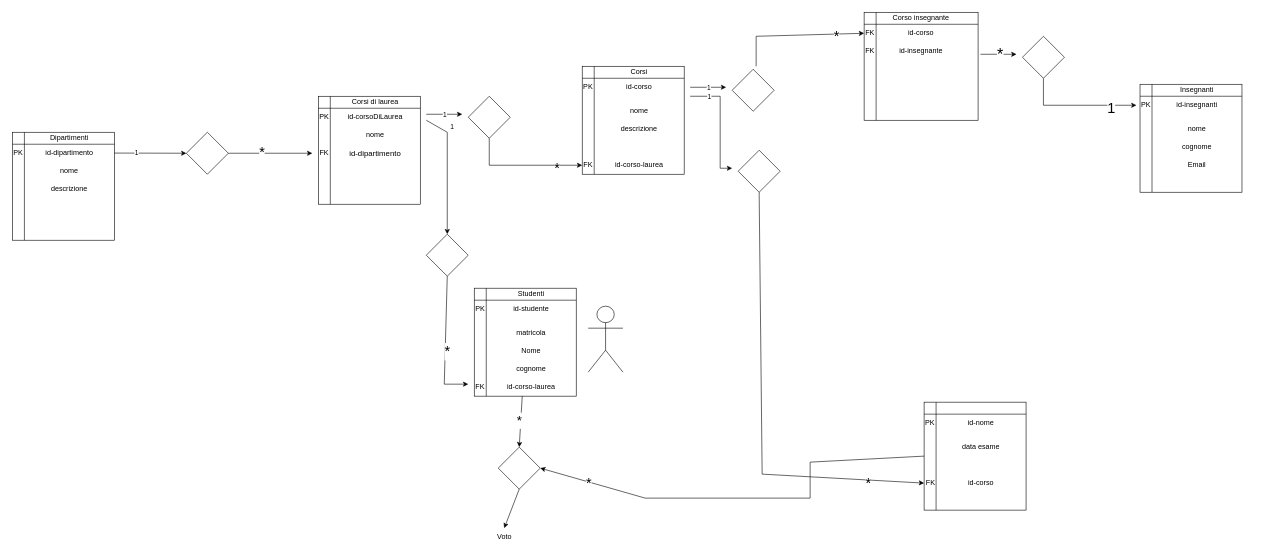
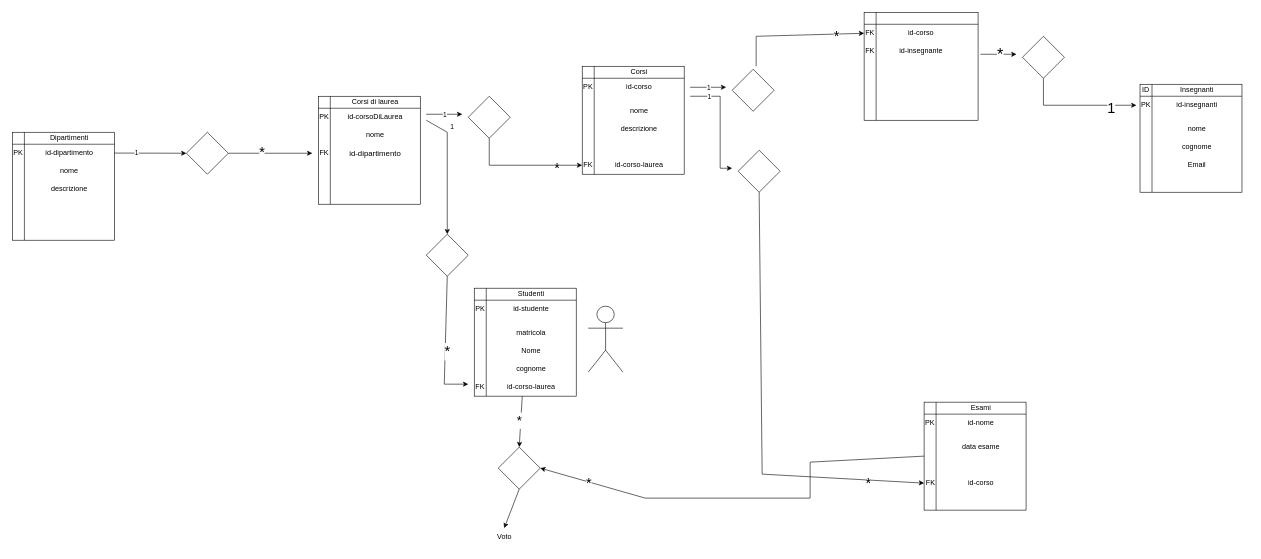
  <mxCell id="0" />
  <mxCell id="1" parent="0" />
  <mxCell id="2" value="" style="group" vertex="1" connectable="0" parent="1"><mxGeometry x="20" y="220" width="180" height="180" as="geometry" /></mxCell>
  <mxCell id="3" value="" style="shape=internalStorage;whiteSpace=wrap;html=1;backgroundOutline=1;" vertex="1" parent="2"><mxGeometry width="170" height="180" as="geometry" /></mxCell>
  <mxCell id="4" value="id-dipartimento" style="text;html=1;align=center;verticalAlign=middle;whiteSpace=wrap;rounded=0;" vertex="1" parent="2"><mxGeometry x="20" y="20" width="150" height="30" as="geometry" /></mxCell>
  <mxCell id="5" value="nome" style="text;html=1;align=center;verticalAlign=middle;whiteSpace=wrap;rounded=0;" vertex="1" parent="2"><mxGeometry x="20" y="50" width="150" height="30" as="geometry" /></mxCell>
  <mxCell id="6" value="descrizione" style="text;html=1;align=center;verticalAlign=middle;whiteSpace=wrap;rounded=0;" vertex="1" parent="2"><mxGeometry x="20" y="80" width="150" height="30" as="geometry" /></mxCell>
  <mxCell id="7" value="PK" style="text;html=1;align=center;verticalAlign=middle;whiteSpace=wrap;rounded=0;" vertex="1" parent="2"><mxGeometry y="20" width="20" height="30" as="geometry" /></mxCell>
  <mxCell id="8" value="Dipartimenti" style="text;html=1;align=center;verticalAlign=middle;whiteSpace=wrap;rounded=0;" vertex="1" parent="2"><mxGeometry x="20" width="150" height="20" as="geometry" /></mxCell>
  <mxCell id="9" value="" style="endArrow=classic;html=1;rounded=0;entryX=0;entryY=0.5;entryDx=0;entryDy=0;" edge="1" parent="2" target="30"><mxGeometry width="50" height="50" relative="1" as="geometry"><mxPoint x="170" y="34.71" as="sourcePoint" /><mxPoint x="230" y="34.71" as="targetPoint" /><Array as="points" /></mxGeometry></mxCell>
  <mxCell id="10" value="1" style="edgeLabel;html=1;align=center;verticalAlign=middle;resizable=0;points=[];fontSize=11;" vertex="1" connectable="0" parent="9"><mxGeometry x="-0.805" y="1" relative="1" as="geometry"><mxPoint x="24" y="1" as="offset" /></mxGeometry></mxCell>
  <mxCell id="11" value="" style="group" connectable="0" vertex="1" parent="1"><mxGeometry x="530" y="160" width="180" height="180" as="geometry" /></mxCell>
  <mxCell id="12" value="" style="shape=internalStorage;whiteSpace=wrap;html=1;backgroundOutline=1;" vertex="1" parent="11"><mxGeometry width="170" height="180" as="geometry" /></mxCell>
  <mxCell id="13" value="id-corsoDiLaurea" style="text;html=1;align=center;verticalAlign=middle;whiteSpace=wrap;rounded=0;" vertex="1" parent="11"><mxGeometry x="20" y="20" width="150" height="30" as="geometry" /></mxCell>
  <mxCell id="14" value="nome" style="text;html=1;align=center;verticalAlign=middle;whiteSpace=wrap;rounded=0;fontStyle=0" vertex="1" parent="11"><mxGeometry x="20" y="50" width="150" height="30" as="geometry" /></mxCell>
  <mxCell id="15" value="&lt;font size=&quot;2&quot; face=&quot;Verdana, Arial, Helvetica, sans-serif&quot;&gt;&lt;span style=&quot;background-color: rgb(255, 255, 255);&quot;&gt;id-dipartimento&lt;/span&gt;&lt;/font&gt;" style="text;html=1;align=center;verticalAlign=middle;whiteSpace=wrap;rounded=0;fontStyle=0" vertex="1" parent="11"><mxGeometry x="20" y="80" width="150" height="30" as="geometry" /></mxCell>
  <mxCell id="16" value="PK" style="text;html=1;align=center;verticalAlign=middle;whiteSpace=wrap;rounded=0;" vertex="1" parent="11"><mxGeometry y="20" width="20" height="30" as="geometry" /></mxCell>
  <mxCell id="17" value="FK" style="text;html=1;align=center;verticalAlign=middle;whiteSpace=wrap;rounded=0;" vertex="1" parent="11"><mxGeometry y="80" width="20" height="30" as="geometry" /></mxCell>
  <mxCell id="18" value="Corsi di laurea" style="text;html=1;align=center;verticalAlign=middle;whiteSpace=wrap;rounded=0;" vertex="1" parent="11"><mxGeometry x="20" width="150" height="20" as="geometry" /></mxCell>
  <mxCell id="19" value="" style="group" connectable="0" vertex="1" parent="1"><mxGeometry x="970" y="110" width="180" height="180" as="geometry" /></mxCell>
  <mxCell id="20" value="" style="shape=internalStorage;whiteSpace=wrap;html=1;backgroundOutline=1;" vertex="1" parent="19"><mxGeometry width="170" height="180" as="geometry" /></mxCell>
  <mxCell id="21" value="id-corso" style="text;html=1;align=center;verticalAlign=middle;whiteSpace=wrap;rounded=0;" vertex="1" parent="19"><mxGeometry x="20" y="20" width="150" height="30" as="geometry" /></mxCell>
  <mxCell id="22" value="id-corso-laurea" style="text;html=1;align=center;verticalAlign=middle;whiteSpace=wrap;rounded=0;" vertex="1" parent="19"><mxGeometry x="20" y="150" width="150" height="30" as="geometry" /></mxCell>
  <mxCell id="23" value="PK" style="text;html=1;align=center;verticalAlign=middle;whiteSpace=wrap;rounded=0;" vertex="1" parent="19"><mxGeometry y="20" width="20" height="30" as="geometry" /></mxCell>
  <mxCell id="24" value="FK" style="text;html=1;align=center;verticalAlign=middle;whiteSpace=wrap;rounded=0;" vertex="1" parent="19"><mxGeometry y="150" width="20" height="30" as="geometry" /></mxCell>
  <mxCell id="25" value="Corsi" style="text;html=1;align=center;verticalAlign=middle;whiteSpace=wrap;rounded=0;" vertex="1" parent="19"><mxGeometry x="20" width="150" height="20" as="geometry" /></mxCell>
  <mxCell id="26" value="nome" style="text;html=1;align=center;verticalAlign=middle;whiteSpace=wrap;rounded=0;" vertex="1" parent="19"><mxGeometry x="20" y="60" width="150" height="30" as="geometry" /></mxCell>
  <mxCell id="27" value="descrizione" style="text;html=1;align=center;verticalAlign=middle;whiteSpace=wrap;rounded=0;" vertex="1" parent="19"><mxGeometry x="20" y="90" width="150" height="30" as="geometry" /></mxCell>
  <mxCell id="28" value="" style="endArrow=classic;html=1;rounded=0;exitX=1;exitY=0.5;exitDx=0;exitDy=0;" edge="1" parent="1" source="30"><mxGeometry width="50" height="50" relative="1" as="geometry"><mxPoint x="298.36" y="290" as="sourcePoint" /><mxPoint x="520" y="255" as="targetPoint" /><Array as="points" /></mxGeometry></mxCell>
  <mxCell id="29" value="*" style="edgeLabel;html=1;align=center;verticalAlign=middle;resizable=0;points=[];spacing=2;fontSize=24;" vertex="1" connectable="0" parent="28"><mxGeometry x="0.816" y="-2" relative="1" as="geometry"><mxPoint x="-72" y="-5" as="offset" /></mxGeometry></mxCell>
  <mxCell id="30" value="" style="rhombus;whiteSpace=wrap;html=1;" vertex="1" parent="1"><mxGeometry x="310" y="220" width="70" height="70" as="geometry" /></mxCell>
  <mxCell id="31" value="" style="endArrow=classic;html=1;rounded=0;entryX=0;entryY=0.5;entryDx=0;entryDy=0;" edge="1" parent="1"><mxGeometry width="50" height="50" relative="1" as="geometry"><mxPoint x="710" y="190" as="sourcePoint" /><mxPoint x="770" y="190" as="targetPoint" /><Array as="points" /></mxGeometry></mxCell>
  <mxCell id="32" value="1" style="edgeLabel;html=1;align=center;verticalAlign=middle;resizable=0;points=[];fontSize=11;" vertex="1" connectable="0" parent="31"><mxGeometry x="-0.805" y="1" relative="1" as="geometry"><mxPoint x="24" y="1" as="offset" /></mxGeometry></mxCell>
  <mxCell id="33" value="" style="rhombus;whiteSpace=wrap;html=1;" vertex="1" parent="1"><mxGeometry x="780" y="160" width="70" height="70" as="geometry" /></mxCell>
  <mxCell id="34" value="" style="endArrow=classic;html=1;rounded=0;exitX=0.5;exitY=1;exitDx=0;exitDy=0;entryX=0;entryY=0.5;entryDx=0;entryDy=0;" edge="1" parent="1" source="33" target="24"><mxGeometry width="50" height="50" relative="1" as="geometry"><mxPoint x="860" y="197" as="sourcePoint" /><mxPoint x="960" y="195" as="targetPoint" /><Array as="points"><mxPoint x="815" y="275" /></Array></mxGeometry></mxCell>
  <mxCell id="35" value="*" style="edgeLabel;html=1;align=center;verticalAlign=middle;resizable=0;points=[];spacing=2;fontSize=24;" vertex="1" connectable="0" parent="34"><mxGeometry x="0.816" y="-2" relative="1" as="geometry"><mxPoint x="-25" y="2" as="offset" /></mxGeometry></mxCell>
  <mxCell id="36" value="" style="group" connectable="0" vertex="1" parent="1"><mxGeometry x="1150" y="115" width="260" height="115" as="geometry" /></mxCell>
  <mxCell id="37" value="" style="endArrow=classic;html=1;rounded=0;entryX=0;entryY=0.5;entryDx=0;entryDy=0;" edge="1" parent="36"><mxGeometry width="50" height="50" relative="1" as="geometry"><mxPoint y="30" as="sourcePoint" /><mxPoint x="60" y="30" as="targetPoint" /><Array as="points" /></mxGeometry></mxCell>
  <mxCell id="38" value="1" style="edgeLabel;html=1;align=center;verticalAlign=middle;resizable=0;points=[];fontSize=11;" connectable="0" vertex="1" parent="37"><mxGeometry x="-0.805" y="1" relative="1" as="geometry"><mxPoint x="24" y="1" as="offset" /></mxGeometry></mxCell>
  <mxCell id="39" value="" style="rhombus;whiteSpace=wrap;html=1;" vertex="1" parent="36"><mxGeometry x="70" width="70" height="70" as="geometry" /></mxCell>
  <mxCell id="40" value="" style="endArrow=classic;html=1;rounded=0;entryX=0;entryY=0.5;entryDx=0;entryDy=0;" edge="1" parent="36"><mxGeometry width="50" height="50" relative="1" as="geometry"><mxPoint x="110" y="-5" as="sourcePoint" /><mxPoint x="290" y="-60" as="targetPoint" /><Array as="points"><mxPoint x="110" y="-55" /></Array></mxGeometry></mxCell>
  <mxCell id="41" value="*" style="edgeLabel;html=1;align=center;verticalAlign=middle;resizable=0;points=[];spacing=2;fontSize=24;" connectable="0" vertex="1" parent="40"><mxGeometry x="0.816" y="-2" relative="1" as="geometry"><mxPoint x="-25" y="2" as="offset" /></mxGeometry></mxCell>
  <mxCell id="42" value="" style="group" connectable="0" vertex="1" parent="1"><mxGeometry x="1634" y="60" width="260" height="115" as="geometry" /></mxCell>
  <mxCell id="43" value="" style="endArrow=classic;html=1;rounded=0;entryX=0;entryY=0.5;entryDx=0;entryDy=0;" edge="1" parent="42"><mxGeometry width="50" height="50" relative="1" as="geometry"><mxPoint y="30" as="sourcePoint" /><mxPoint x="60" y="30" as="targetPoint" /><Array as="points" /></mxGeometry></mxCell>
  <mxCell id="44" value="1" style="edgeLabel;html=1;align=center;verticalAlign=middle;resizable=0;points=[];fontSize=11;" connectable="0" vertex="1" parent="43"><mxGeometry x="-0.805" y="1" relative="1" as="geometry"><mxPoint x="24" y="1" as="offset" /></mxGeometry></mxCell>
  <mxCell id="45" value="&lt;font style=&quot;font-size: 27px;&quot;&gt;*&lt;/font&gt;" style="edgeLabel;html=1;align=center;verticalAlign=middle;resizable=0;points=[];" connectable="0" vertex="1" parent="43"><mxGeometry x="0.052" relative="1" as="geometry"><mxPoint as="offset" /></mxGeometry></mxCell>
  <mxCell id="46" value="" style="rhombus;whiteSpace=wrap;html=1;" vertex="1" parent="42"><mxGeometry x="70" width="70" height="70" as="geometry" /></mxCell>
  <mxCell id="47" value="" style="endArrow=classic;html=1;rounded=0;exitX=0.5;exitY=1;exitDx=0;exitDy=0;entryX=0;entryY=0.5;entryDx=0;entryDy=0;" edge="1" parent="42" source="46"><mxGeometry width="50" height="50" relative="1" as="geometry"><mxPoint x="150" y="37" as="sourcePoint" /><mxPoint x="260" y="115" as="targetPoint" /><Array as="points"><mxPoint x="105" y="115" /></Array></mxGeometry></mxCell>
  <mxCell id="48" value="1" style="edgeLabel;html=1;align=center;verticalAlign=middle;resizable=0;points=[];spacing=2;fontSize=24;" connectable="0" vertex="1" parent="47"><mxGeometry x="0.816" y="-2" relative="1" as="geometry"><mxPoint x="-25" y="2" as="offset" /></mxGeometry></mxCell>
  <mxCell id="49" value="" style="group" connectable="0" vertex="1" parent="1"><mxGeometry x="1440" y="20" width="190" height="180" as="geometry" /></mxCell>
  <mxCell id="50" value="" style="shape=internalStorage;whiteSpace=wrap;html=1;backgroundOutline=1;" vertex="1" parent="49"><mxGeometry width="190" height="180" as="geometry" /></mxCell>
  <mxCell id="51" value="id-corso" style="text;html=1;align=center;verticalAlign=middle;whiteSpace=wrap;rounded=0;" vertex="1" parent="49"><mxGeometry x="20" y="20" width="150" height="30" as="geometry" /></mxCell>
- <mxCell id="52" value="Corso insegnante" style="text;html=1;align=center;verticalAlign=middle;whiteSpace=wrap;rounded=0;" vertex="1" parent="49"><mxGeometry x="20" width="150" height="20" as="geometry" /></mxCell>
  <mxCell id="53" value="id-insegnante" style="text;html=1;align=center;verticalAlign=middle;whiteSpace=wrap;rounded=0;" vertex="1" parent="49"><mxGeometry x="20" y="50" width="150" height="30" as="geometry" /></mxCell>
  <mxCell id="54" value="FK" style="text;html=1;align=center;verticalAlign=middle;whiteSpace=wrap;rounded=0;" vertex="1" parent="49"><mxGeometry y="50" width="20" height="30" as="geometry" /></mxCell>
  <mxCell id="55" value="FK" style="text;html=1;align=center;verticalAlign=middle;whiteSpace=wrap;rounded=0;" vertex="1" parent="49"><mxGeometry y="20" width="20" height="30" as="geometry" /></mxCell>
  <mxCell id="56" value="" style="group" connectable="0" vertex="1" parent="1"><mxGeometry x="1900" y="140" width="180" height="180" as="geometry" /></mxCell>
  <mxCell id="57" value="" style="shape=internalStorage;whiteSpace=wrap;html=1;backgroundOutline=1;" vertex="1" parent="56"><mxGeometry width="170" height="180" as="geometry" /></mxCell>
  <mxCell id="58" value="id-insegnanti" style="text;html=1;align=center;verticalAlign=middle;whiteSpace=wrap;rounded=0;" vertex="1" parent="56"><mxGeometry x="20" y="20" width="150" height="30" as="geometry" /></mxCell>
  <mxCell id="59" value="PK" style="text;html=1;align=center;verticalAlign=middle;whiteSpace=wrap;rounded=0;" vertex="1" parent="56"><mxGeometry y="20" width="20" height="30" as="geometry" /></mxCell>
+ <mxCell id="60" value="ID" style="text;html=1;align=center;verticalAlign=middle;whiteSpace=wrap;rounded=0;" vertex="1" parent="56"><mxGeometry width="20" height="20" as="geometry" /></mxCell>
  <mxCell id="61" value="Insegnanti" style="text;html=1;align=center;verticalAlign=middle;whiteSpace=wrap;rounded=0;" vertex="1" parent="56"><mxGeometry x="20" width="150" height="20" as="geometry" /></mxCell>
  <mxCell id="62" value="nome" style="text;html=1;align=center;verticalAlign=middle;whiteSpace=wrap;rounded=0;" vertex="1" parent="56"><mxGeometry x="20" y="60" width="150" height="30" as="geometry" /></mxCell>
  <mxCell id="63" value="cognome" style="text;html=1;align=center;verticalAlign=middle;whiteSpace=wrap;rounded=0;" vertex="1" parent="56"><mxGeometry x="20" y="90" width="150" height="30" as="geometry" /></mxCell>
  <mxCell id="64" value="Email" style="text;html=1;align=center;verticalAlign=middle;whiteSpace=wrap;rounded=0;" vertex="1" parent="56"><mxGeometry x="20" y="120" width="150" height="30" as="geometry" /></mxCell>
  <mxCell id="65" value="" style="group" connectable="0" vertex="1" parent="1"><mxGeometry x="1540" y="670" width="180" height="180" as="geometry" /></mxCell>
  <mxCell id="66" value="" style="shape=internalStorage;whiteSpace=wrap;html=1;backgroundOutline=1;" vertex="1" parent="65"><mxGeometry width="170" height="180" as="geometry" /></mxCell>
  <mxCell id="67" value="id-nome" style="text;html=1;align=center;verticalAlign=middle;whiteSpace=wrap;rounded=0;" vertex="1" parent="65"><mxGeometry x="20" y="20" width="150" height="30" as="geometry" /></mxCell>
  <mxCell id="68" value="PK" style="text;html=1;align=center;verticalAlign=middle;whiteSpace=wrap;rounded=0;" vertex="1" parent="65"><mxGeometry y="20" width="20" height="30" as="geometry" /></mxCell>
+ <mxCell id="69" value="Esami" style="text;html=1;align=center;verticalAlign=middle;whiteSpace=wrap;rounded=0;" vertex="1" parent="65"><mxGeometry x="20" width="150" height="20" as="geometry" /></mxCell>
  <mxCell id="70" value="data esame" style="text;html=1;align=center;verticalAlign=middle;whiteSpace=wrap;rounded=0;" vertex="1" parent="65"><mxGeometry x="20" y="60" width="150" height="30" as="geometry" /></mxCell>
  <mxCell id="71" value="FK" style="text;html=1;align=center;verticalAlign=middle;whiteSpace=wrap;rounded=0;" vertex="1" parent="65"><mxGeometry x="1" y="120" width="20" height="30" as="geometry" /></mxCell>
  <mxCell id="72" value="id-corso" style="text;html=1;align=center;verticalAlign=middle;whiteSpace=wrap;rounded=0;" vertex="1" parent="65"><mxGeometry x="20" y="120" width="150" height="30" as="geometry" /></mxCell>
  <mxCell id="73" value="" style="group" connectable="0" vertex="1" parent="1"><mxGeometry x="1160" y="250" width="260" height="115" as="geometry" /></mxCell>
  <mxCell id="74" value="" style="endArrow=classic;html=1;rounded=0;entryX=0;entryY=0.5;entryDx=0;entryDy=0;" edge="1" parent="73"><mxGeometry width="50" height="50" relative="1" as="geometry"><mxPoint x="-10" y="-90" as="sourcePoint" /><mxPoint x="60" y="30" as="targetPoint" /><Array as="points"><mxPoint x="40" y="-90" /><mxPoint x="40" y="30" /></Array></mxGeometry></mxCell>
  <mxCell id="75" value="1" style="edgeLabel;html=1;align=center;verticalAlign=middle;resizable=0;points=[];fontSize=11;" connectable="0" vertex="1" parent="74"><mxGeometry x="-0.805" y="1" relative="1" as="geometry"><mxPoint x="12" y="1" as="offset" /></mxGeometry></mxCell>
  <mxCell id="76" value="" style="rhombus;whiteSpace=wrap;html=1;" vertex="1" parent="73"><mxGeometry x="70" width="70" height="70" as="geometry" /></mxCell>
  <mxCell id="77" value="" style="endArrow=classic;html=1;rounded=0;exitX=0.5;exitY=1;exitDx=0;exitDy=0;entryX=0;entryY=0.75;entryDx=0;entryDy=0;" edge="1" parent="1" source="76" target="66"><mxGeometry width="50" height="50" relative="1" as="geometry"><mxPoint x="1310" y="287" as="sourcePoint" /><mxPoint x="1780" y="800" as="targetPoint" /><Array as="points"><mxPoint x="1270" y="790" /></Array></mxGeometry></mxCell>
  <mxCell id="78" value="*" style="edgeLabel;html=1;align=center;verticalAlign=middle;resizable=0;points=[];spacing=2;fontSize=24;" connectable="0" vertex="1" parent="77"><mxGeometry x="0.816" y="-2" relative="1" as="geometry"><mxPoint x="-25" y="2" as="offset" /></mxGeometry></mxCell>
  <mxCell id="79" value="" style="group" connectable="0" vertex="1" parent="1"><mxGeometry x="790" y="480" width="180" height="180" as="geometry" /></mxCell>
  <mxCell id="80" value="" style="shape=internalStorage;whiteSpace=wrap;html=1;backgroundOutline=1;" vertex="1" parent="79"><mxGeometry width="170" height="180" as="geometry" /></mxCell>
  <mxCell id="81" value="id-studente" style="text;html=1;align=center;verticalAlign=middle;whiteSpace=wrap;rounded=0;" vertex="1" parent="79"><mxGeometry x="20" y="20" width="150" height="30" as="geometry" /></mxCell>
  <mxCell id="82" value="PK" style="text;html=1;align=center;verticalAlign=middle;whiteSpace=wrap;rounded=0;" vertex="1" parent="79"><mxGeometry y="20" width="20" height="30" as="geometry" /></mxCell>
  <mxCell id="83" value="Studenti" style="text;html=1;align=center;verticalAlign=middle;whiteSpace=wrap;rounded=0;" vertex="1" parent="79"><mxGeometry x="20" width="150" height="20" as="geometry" /></mxCell>
  <mxCell id="84" value="matricola" style="text;html=1;align=center;verticalAlign=middle;whiteSpace=wrap;rounded=0;" vertex="1" parent="79"><mxGeometry x="20" y="60" width="150" height="30" as="geometry" /></mxCell>
  <mxCell id="85" value="id-corso-laurea" style="text;html=1;align=center;verticalAlign=middle;whiteSpace=wrap;rounded=0;" vertex="1" parent="79"><mxGeometry x="20" y="150" width="150" height="30" as="geometry" /></mxCell>
  <mxCell id="86" value="FK" style="text;html=1;align=center;verticalAlign=middle;whiteSpace=wrap;rounded=0;" vertex="1" parent="79"><mxGeometry y="150" width="20" height="30" as="geometry" /></mxCell>
  <mxCell id="87" value="Nome" style="text;html=1;align=center;verticalAlign=middle;whiteSpace=wrap;rounded=0;" vertex="1" parent="79"><mxGeometry x="20" y="90" width="150" height="30" as="geometry" /></mxCell>
  <mxCell id="88" value="cognome" style="text;html=1;align=center;verticalAlign=middle;whiteSpace=wrap;rounded=0;" vertex="1" parent="79"><mxGeometry x="20" y="120" width="150" height="30" as="geometry" /></mxCell>
  <mxCell id="89" value="" style="group" connectable="0" vertex="1" parent="1"><mxGeometry x="320" y="545" width="260" height="145" as="geometry" /></mxCell>
  <mxCell id="90" value="" style="endArrow=classic;html=1;rounded=0;exitX=0.5;exitY=1;exitDx=0;exitDy=0;" edge="1" parent="89" source="92"><mxGeometry width="50" height="50" relative="1" as="geometry"><mxPoint x="170" y="160" as="sourcePoint" /><mxPoint x="460" y="95" as="targetPoint" /><Array as="points"><mxPoint x="420" y="95" /></Array></mxGeometry></mxCell>
  <mxCell id="91" value="*" style="edgeLabel;html=1;align=center;verticalAlign=middle;resizable=0;points=[];spacing=2;fontSize=24;" connectable="0" vertex="1" parent="90"><mxGeometry x="0.816" y="-2" relative="1" as="geometry"><mxPoint x="-15" y="-57" as="offset" /></mxGeometry></mxCell>
  <mxCell id="92" value="" style="rhombus;whiteSpace=wrap;html=1;" vertex="1" parent="1"><mxGeometry x="710" y="390" width="70" height="70" as="geometry" /></mxCell>
  <mxCell id="93" value="" style="endArrow=classic;html=1;rounded=0;entryX=0.5;entryY=0;entryDx=0;entryDy=0;" edge="1" parent="1" target="92"><mxGeometry width="50" height="50" relative="1" as="geometry"><mxPoint x="710" y="200" as="sourcePoint" /><mxPoint x="770" y="200" as="targetPoint" /><Array as="points"><mxPoint x="745" y="220" /></Array></mxGeometry></mxCell>
  <mxCell id="94" value="1" style="edgeLabel;html=1;align=center;verticalAlign=middle;resizable=0;points=[];fontSize=11;" connectable="0" vertex="1" parent="93"><mxGeometry x="-0.805" y="1" relative="1" as="geometry"><mxPoint x="24" y="1" as="offset" /></mxGeometry></mxCell>
  <mxCell id="95" value="" style="endArrow=classic;html=1;rounded=0;entryX=1;entryY=0.5;entryDx=0;entryDy=0;exitX=0;exitY=0.5;exitDx=0;exitDy=0;" edge="1" parent="1" source="66" target="98"><mxGeometry width="50" height="50" relative="1" as="geometry"><mxPoint x="1530" y="830" as="sourcePoint" /><mxPoint x="1130" y="580" as="targetPoint" /><Array as="points"><mxPoint x="1350" y="770" /><mxPoint x="1350" y="830" /><mxPoint x="1075" y="830" /></Array></mxGeometry></mxCell>
  <mxCell id="96" value="*" style="edgeLabel;html=1;align=center;verticalAlign=middle;resizable=0;points=[];spacing=2;fontSize=24;" connectable="0" vertex="1" parent="95"><mxGeometry x="0.816" y="-2" relative="1" as="geometry"><mxPoint x="17" y="9" as="offset" /></mxGeometry></mxCell>
  <mxCell id="97" value="" style="group" connectable="0" vertex="1" parent="1"><mxGeometry x="830" y="745" width="70" height="70" as="geometry" /></mxCell>
  <mxCell id="98" value="" style="rhombus;whiteSpace=wrap;html=1;" vertex="1" parent="97"><mxGeometry width="70" height="70" as="geometry" /></mxCell>
  <mxCell id="99" value="" style="endArrow=classic;html=1;rounded=0;entryX=0.5;entryY=0;entryDx=0;entryDy=0;" edge="1" parent="1" target="98"><mxGeometry width="50" height="50" relative="1" as="geometry"><mxPoint x="870" y="660" as="sourcePoint" /><mxPoint x="870" y="740" as="targetPoint" /><Array as="points" /></mxGeometry></mxCell>
  <mxCell id="100" value="*" style="edgeLabel;html=1;align=center;verticalAlign=middle;resizable=0;points=[];fontSize=22;" connectable="0" vertex="1" parent="99"><mxGeometry x="-0.805" y="1" relative="1" as="geometry"><mxPoint x="-6" y="32" as="offset" /></mxGeometry></mxCell>
  <mxCell id="101" value="Voto" style="text;html=1;align=center;verticalAlign=middle;whiteSpace=wrap;rounded=0;" vertex="1" parent="1"><mxGeometry x="812.5" y="880" width="55" height="30" as="geometry" /></mxCell>
  <mxCell id="102" value="" style="endArrow=classic;html=1;rounded=0;entryX=0.5;entryY=0;entryDx=0;entryDy=0;exitX=0.5;exitY=1;exitDx=0;exitDy=0;" edge="1" parent="1" source="98" target="101"><mxGeometry width="50" height="50" relative="1" as="geometry"><mxPoint x="870" y="820" as="sourcePoint" /><mxPoint x="1030" y="850" as="targetPoint" /></mxGeometry></mxCell>
  <mxCell id="103" value="" style="shape=umlActor;verticalLabelPosition=bottom;verticalAlign=top;html=1;outlineConnect=0;" vertex="1" parent="1"><mxGeometry x="980" y="510" width="57.89" height="110" as="geometry" /></mxCell>
